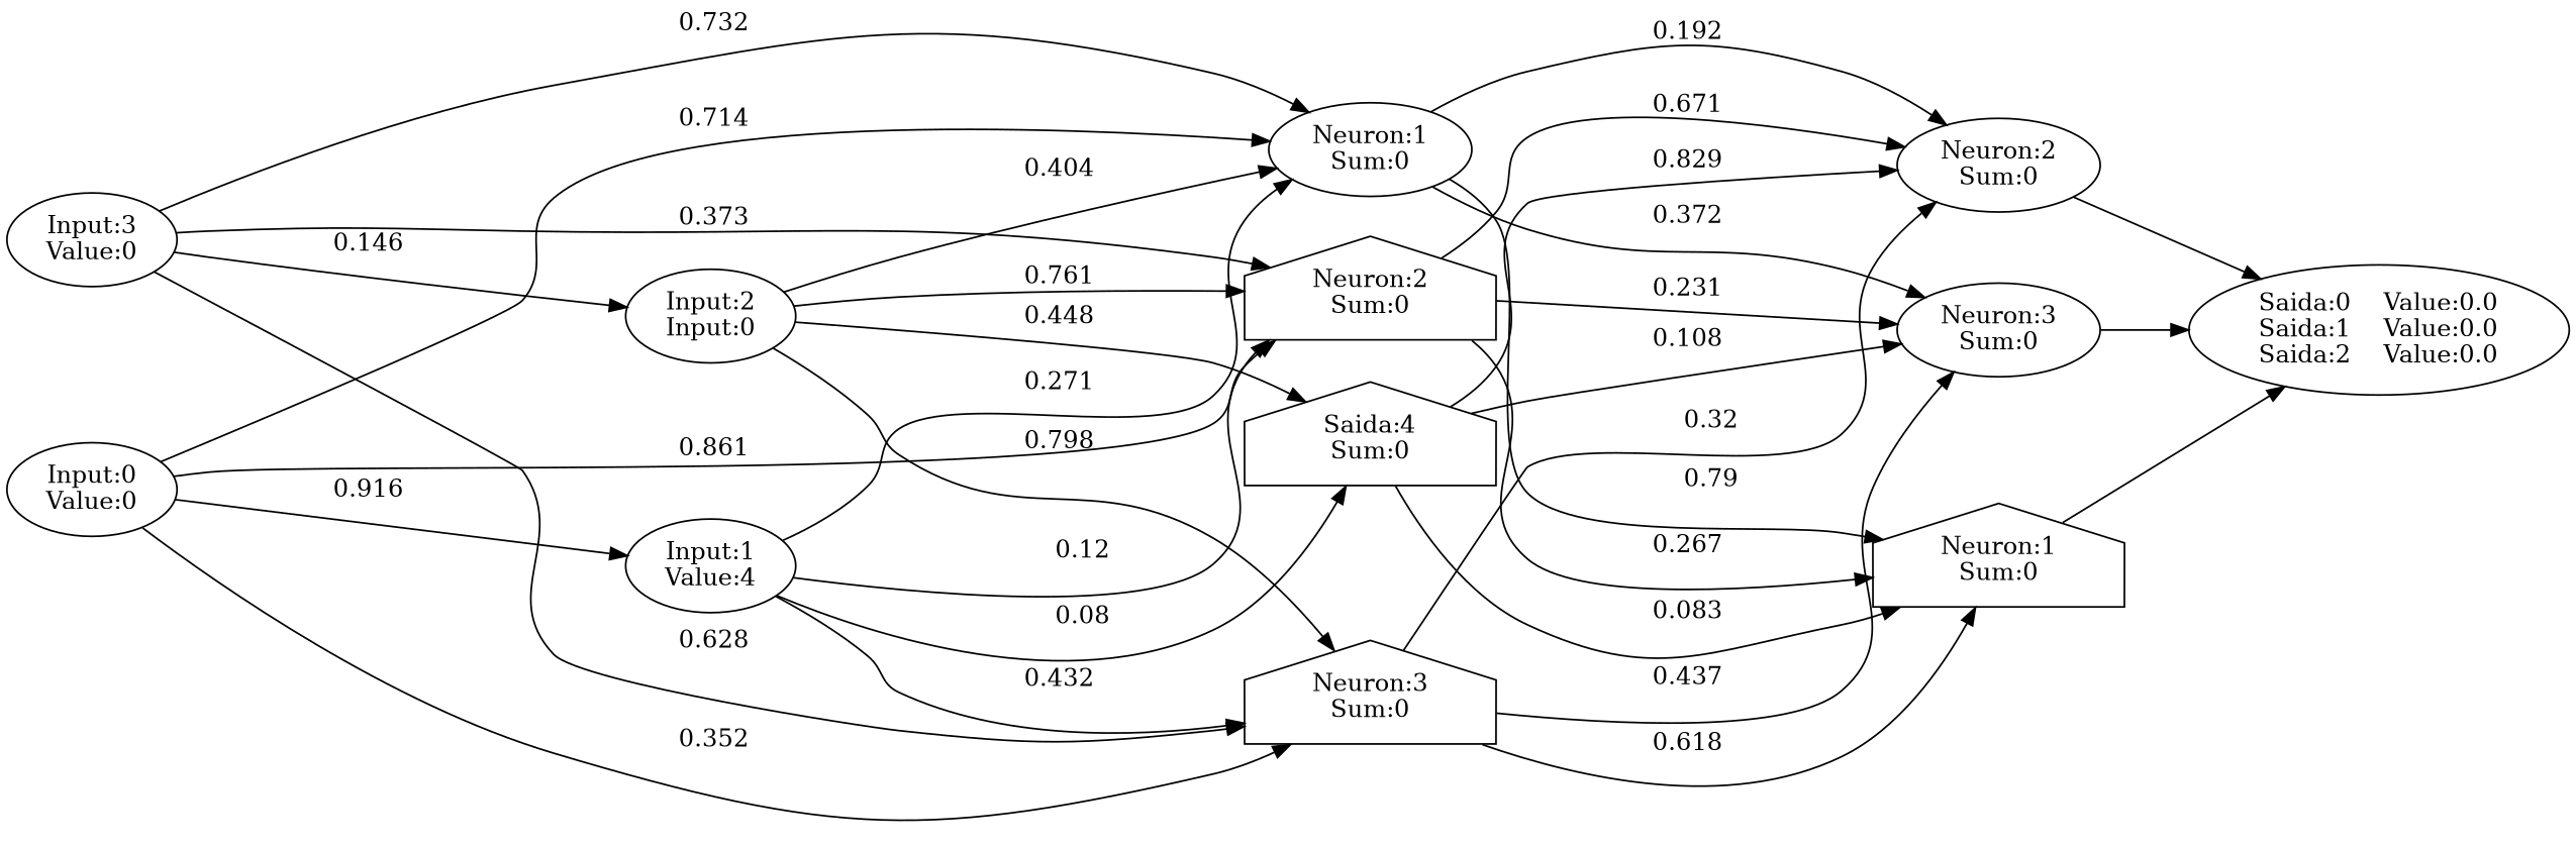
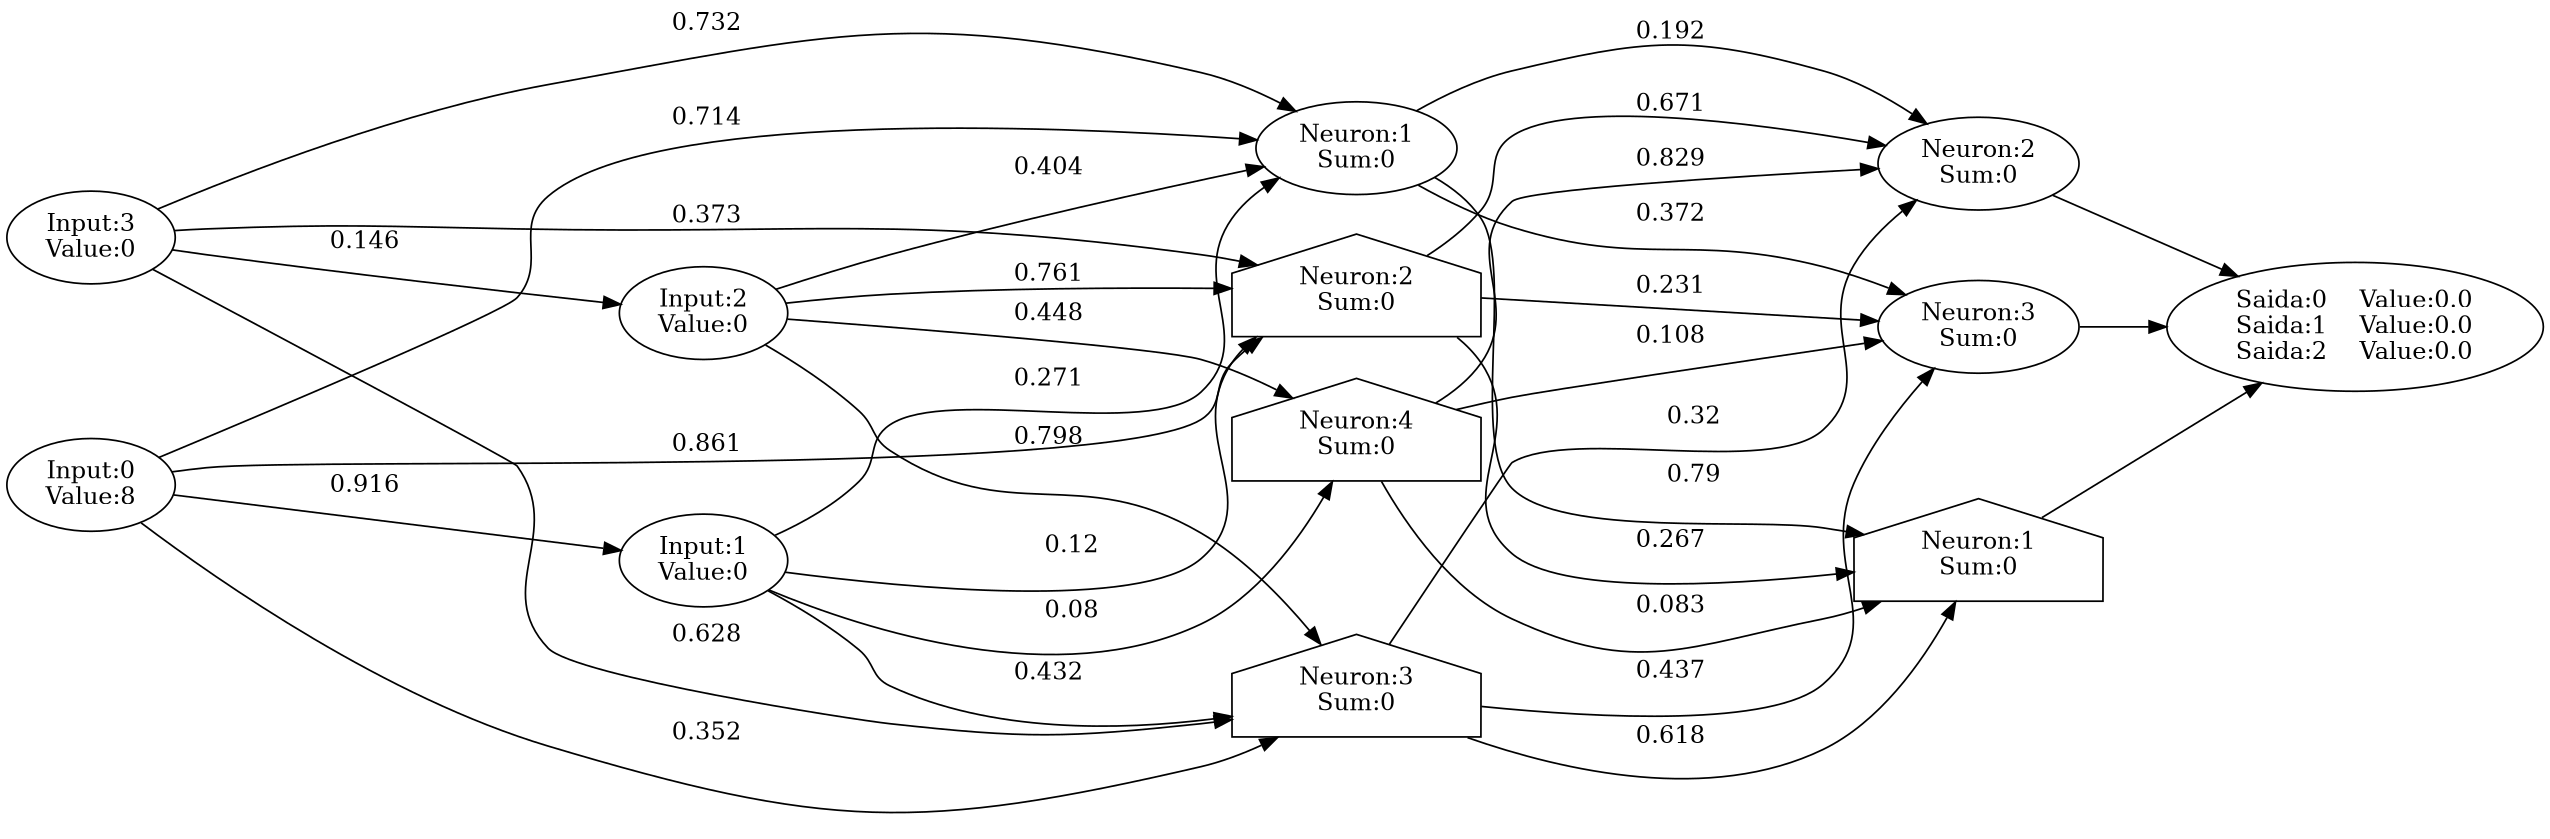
  digraph {
    rankdir=LR
    node [shape=ellipse]
-   n1 [label="Input:0\nValue:0"]
+   n1 [label="Input:0\nValue:8"]
    n2 [label="Neuron:1\nSum:0"]
    n3 [label="Neuron:2\nSum:0" shape=house]
    n4 [label="Neuron:3\nSum:0" shape=house]
-   n5 [label="Input:1\nValue:4"]
+   n5 [label="Input:1\nValue:0"]
    n6 [label="Neuron:1\nSum:0" shape=house]
    n7 [label="Neuron:2\nSum:0"]
    n8 [label="Neuron:3\nSum:0"]
-   n9 [label="Saida:4\nSum:0" shape=house]
-   n10 [label="Input:2\nInput:0"]
+   n9 [label="Neuron:4\nSum:0" shape=house]
+   n10 [label="Input:2\nValue:0"]
    n11 [label="Input:3\nValue:0"]
    n12 [label="Saida:0	Value:0.0\nSaida:1	Value:0.0\nSaida:2	Value:0.0\n"]
    n1 -> n2 [label="		0.714		"]
    n1 -> n3 [label="		0.861		"]
    n1 -> n4 [label="		0.352		"]
    n1 -> n5 [label="		0.916		"]
    n2 -> n6 [label="		0.79		"]
    n2 -> n7 [label="		0.192		"]
    n2 -> n8 [label="		0.372		"]
    n3 -> n6 [label="		0.267		"]
    n3 -> n7 [label="		0.671		"]
    n3 -> n8 [label="		0.231		"]
    n4 -> n6 [label="		0.618		"]
    n4 -> n7 [label="		0.32		"]
    n4 -> n8 [label="		0.437		"]
    n5 -> n2 [label="		0.271		"]
    n5 -> n3 [label="		0.12		"]
    n5 -> n4 [label="		0.432		"]
    n5 -> n9 [label="		0.08		"]
    n6 -> n12
    n7 -> n12
    n8 -> n12
    n9 -> n6 [label="		0.083		"]
    n9 -> n7 [label="		0.829		"]
    n9 -> n8 [label="		0.108		"]
    n10 -> n2 [label="		0.404		"]
    n10 -> n3 [label="		0.761		"]
    n10 -> n4 [label="		0.798		"]
    n10 -> n9 [label="		0.448		"]
    n11 -> n2 [label="		0.732		"]
    n11 -> n3 [label="		0.373		"]
    n11 -> n4 [label="		0.628		"]
    n11 -> n10 [label="		0.146		"]
  }
